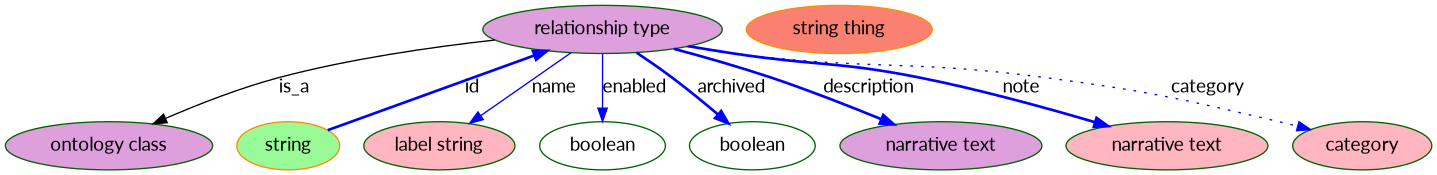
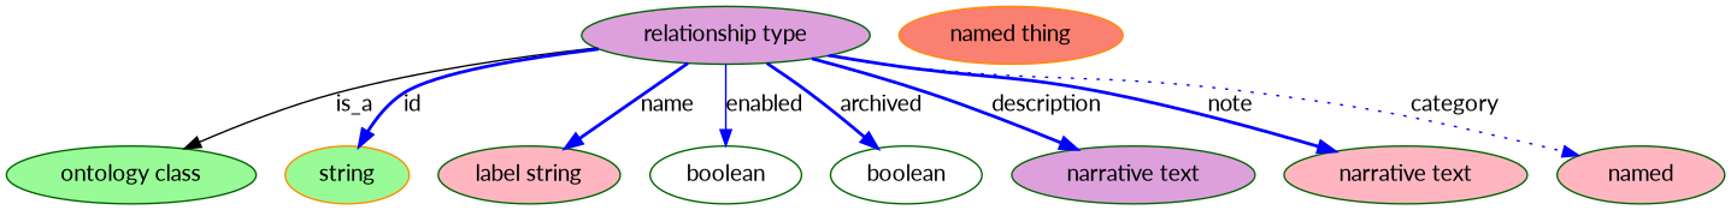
  digraph {
    fontname=Lato
    node [color=darkgreen fillcolor=lightpink fontname=Lato style=filled]
    edge [fontname=Lato style=bold color=blue]
    n1 [fillcolor=plum height=0.5 label="relationship type" width=2.4914]
-   "ontology class" [fillcolor=plum height=0.5 width=2.1484]
+   "ontology class" [fillcolor=palegreen height=0.5 width=2.1484]
    n3 [color=darkorange fillcolor=palegreen height=0.5 label=string width=1.0652]
    n4 [height=0.5 label="label string" width=1.5707]
    n5 [fillcolor=white height=0.5 label=boolean width=1.2999]
    n6 [fillcolor=white height=0.5 label=boolean width=1.2999]
    n7 [fillcolor=plum height=0.5 label="narrative text" width=2.0943]
    n8 [height=0.5 label="narrative text" width=2.0943]
-   category [height=0.5 width=1.4443]
-   n10 [color=darkorange fillcolor=salmon height=0.5 label="string thing" width=1.9318]
+   category [height=0.5 width=1.4443 label=named]
+   n10 [color=darkorange fillcolor=salmon height=0.5 label="named thing" width=1.9318]
    n1 -> "ontology class" [label=is_a style=solid color=""]
-   n3 -> n1 [label=id]
-   n1 -> n4 [label=name style=solid]
+   n1 -> n3 [label=id]
+   n1 -> n4 [label=name]
    n1 -> n5 [label=enabled style=solid]
    n1 -> n6 [label=archived]
    n1 -> n7 [label=description]
    n1 -> n8 [label=note]
    n1 -> category [label=category style=dotted]
  }
